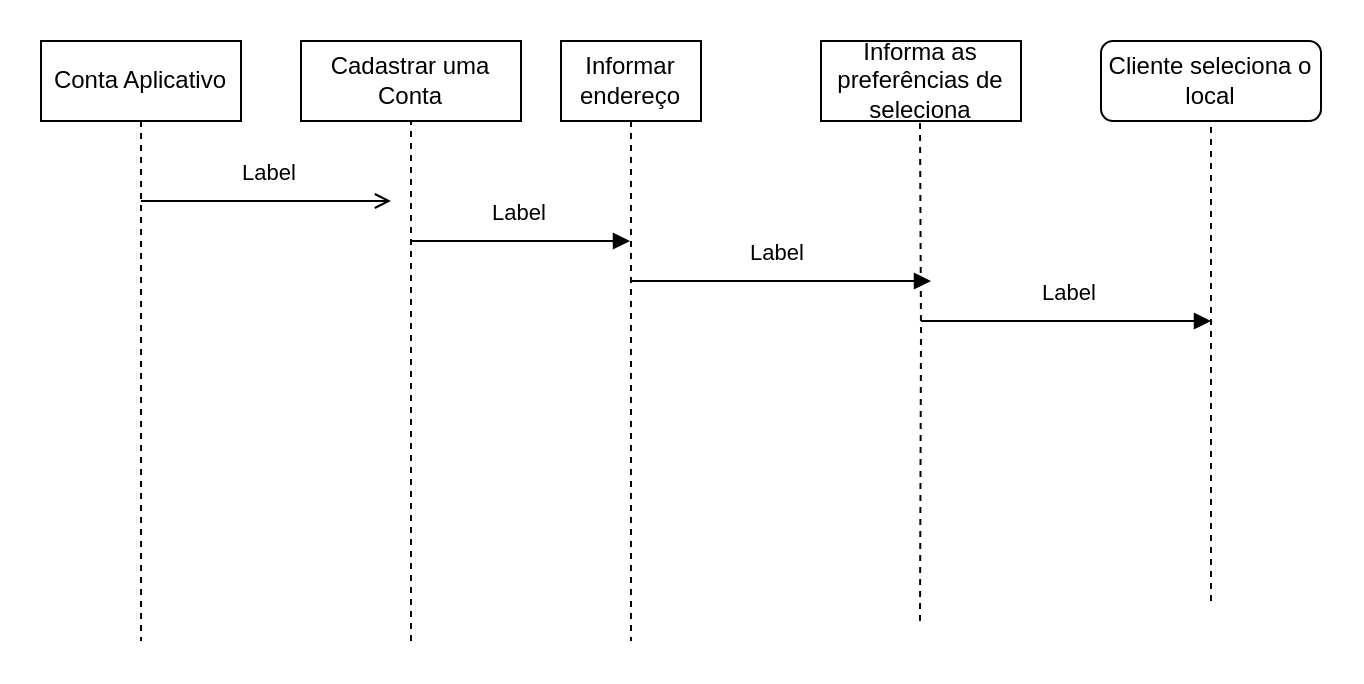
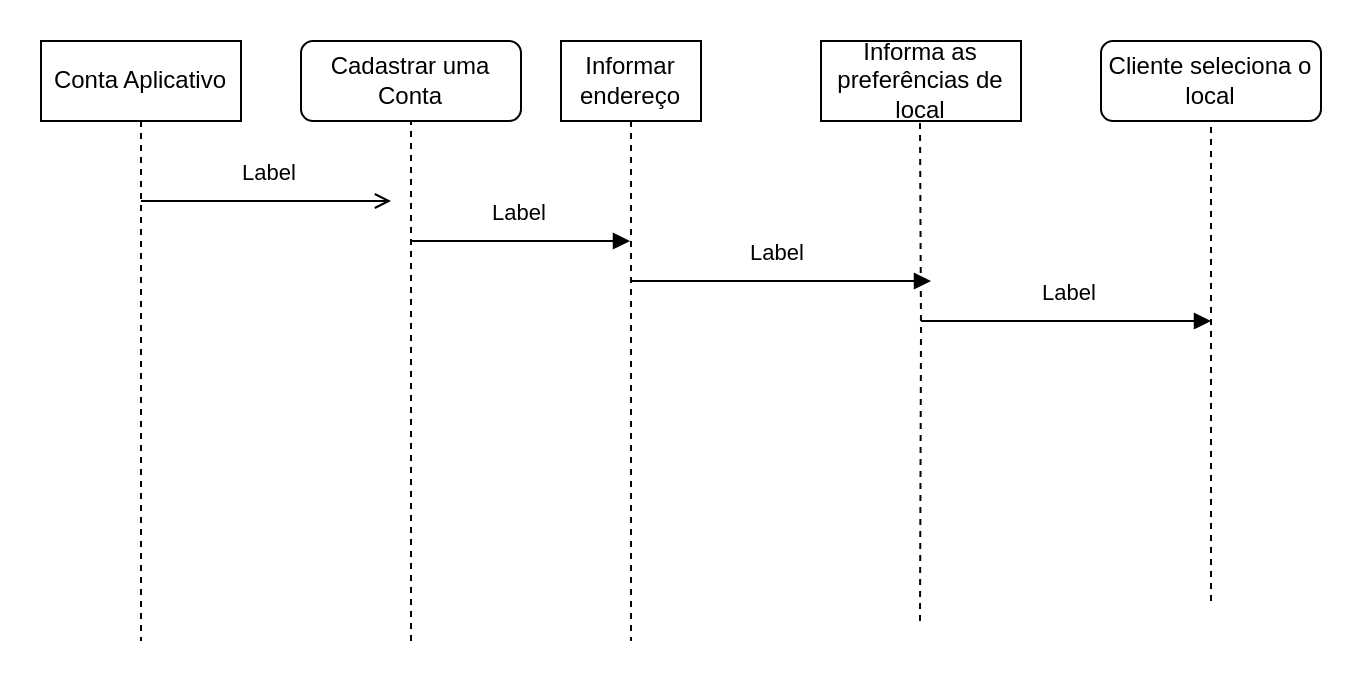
  <mxCell id="0" />
  <mxCell id="1" parent="0" />
  <mxCell id="2" value="Conta Aplicativo" style="shape=umlLifeline;perimeter=lifelinePerimeter;whiteSpace=wrap;html=1;container=0;dropTarget=0;collapsible=0;recursiveResize=0;outlineConnect=0;portConstraint=eastwest;newEdgeStyle={&quot;edgeStyle&quot;:&quot;elbowEdgeStyle&quot;,&quot;elbow&quot;:&quot;vertical&quot;,&quot;curved&quot;:0,&quot;rounded&quot;:0};" parent="1" vertex="1"><mxGeometry x="20" y="20" width="100" height="300" as="geometry" /></mxCell>
  <mxCell id="3" value="Informar endereço" style="shape=umlLifeline;perimeter=lifelinePerimeter;whiteSpace=wrap;html=1;container=0;dropTarget=0;collapsible=0;recursiveResize=0;outlineConnect=0;portConstraint=eastwest;newEdgeStyle={&quot;edgeStyle&quot;:&quot;elbowEdgeStyle&quot;,&quot;elbow&quot;:&quot;vertical&quot;,&quot;curved&quot;:0,&quot;rounded&quot;:0};" parent="1" vertex="1"><mxGeometry x="280" y="20" width="70" height="300" as="geometry" /></mxCell>
- <mxCell id="4" value="Informa as preferências de seleciona" style="rounded=0;whiteSpace=wrap;html=1;" parent="1" vertex="1"><mxGeometry x="410" y="20" width="100" height="40" as="geometry" /></mxCell>
+ <mxCell id="4" value="Informa as preferências de local" style="rounded=0;whiteSpace=wrap;html=1;" parent="1" vertex="1"><mxGeometry x="410" y="20" width="100" height="40" as="geometry" /></mxCell>
  <mxCell id="5" value="" style="endArrow=none;dashed=1;html=1;rounded=0;" parent="1" edge="1"><mxGeometry width="50" height="50" relative="1" as="geometry"><mxPoint x="459.5" y="310" as="sourcePoint" /><mxPoint x="459.5" y="60" as="targetPoint" /><Array as="points"><mxPoint x="460" y="165" /></Array></mxGeometry></mxCell>
- <mxCell id="6" value="Cadastrar uma Conta" style="rounded=0;whiteSpace=wrap;html=1;" parent="1" vertex="1"><mxGeometry x="150" y="20" width="110" height="40" as="geometry" /></mxCell>
+ <mxCell id="6" value="Cadastrar uma Conta" style="whiteSpace=wrap;html=1;rounded=1;" parent="1" vertex="1"><mxGeometry x="150" y="20" width="110" height="40" as="geometry" /></mxCell>
  <mxCell id="7" value="" style="endArrow=none;dashed=1;html=1;rounded=0;entryX=0.5;entryY=1;entryDx=0;entryDy=0;" parent="1" target="6" edge="1"><mxGeometry width="50" height="50" relative="1" as="geometry"><mxPoint x="205" y="320" as="sourcePoint" /><mxPoint x="290" y="140" as="targetPoint" /></mxGeometry></mxCell>
  <mxCell id="8" value="Cliente seleciona o local" style="whiteSpace=wrap;html=1;rounded=1;" parent="1" vertex="1"><mxGeometry x="550" y="20" width="110" height="40" as="geometry" /></mxCell>
  <mxCell id="9" value="" style="endArrow=none;dashed=1;html=1;rounded=0;entryX=0.5;entryY=1;entryDx=0;entryDy=0;" parent="1" target="8" edge="1"><mxGeometry width="50" height="50" relative="1" as="geometry"><mxPoint x="605" y="300" as="sourcePoint" /><mxPoint x="640" y="90" as="targetPoint" /></mxGeometry></mxCell>
  <mxCell id="10" value="" style="endArrow=open;html=1;rounded=0;endFill=0;" edge="1" parent="1"><mxGeometry relative="1" as="geometry"><mxPoint x="70" y="100" as="sourcePoint" /><mxPoint x="195" y="100" as="targetPoint" /><Array as="points"><mxPoint x="120" y="100" /><mxPoint x="150" y="100" /></Array></mxGeometry></mxCell>
  <mxCell id="11" value="Label" style="edgeLabel;resizable=0;html=1;align=center;verticalAlign=middle;" connectable="0" vertex="1" parent="10"><mxGeometry relative="1" as="geometry"><mxPoint y="-15" as="offset" /></mxGeometry></mxCell>
  <mxCell id="12" value="" style="endArrow=block;html=1;rounded=0;endFill=1;" edge="1" parent="1" target="3"><mxGeometry relative="1" as="geometry"><mxPoint x="205" y="120" as="sourcePoint" /><mxPoint x="324.5" y="100" as="targetPoint" /><Array as="points"><mxPoint x="310" y="120" /></Array></mxGeometry></mxCell>
  <mxCell id="13" value="Label" style="edgeLabel;resizable=0;html=1;align=center;verticalAlign=middle;" connectable="0" vertex="1" parent="12"><mxGeometry relative="1" as="geometry"><mxPoint x="-2" y="-15" as="offset" /></mxGeometry></mxCell>
  <mxCell id="14" value="" style="endArrow=block;html=1;rounded=0;endFill=1;" edge="1" parent="1" source="3"><mxGeometry relative="1" as="geometry"><mxPoint x="340" y="180" as="sourcePoint" /><mxPoint x="465" y="140" as="targetPoint" /><Array as="points"><mxPoint x="395" y="140" /></Array></mxGeometry></mxCell>
  <mxCell id="15" value="Label" style="edgeLabel;resizable=0;html=1;align=center;verticalAlign=middle;" connectable="0" vertex="1" parent="14"><mxGeometry relative="1" as="geometry"><mxPoint x="-2" y="-15" as="offset" /></mxGeometry></mxCell>
  <mxCell id="16" value="" style="endArrow=block;html=1;rounded=0;endFill=1;" edge="1" parent="1"><mxGeometry relative="1" as="geometry"><mxPoint x="460" y="160" as="sourcePoint" /><mxPoint x="605" y="160" as="targetPoint" /></mxGeometry></mxCell>
  <mxCell id="17" value="Label" style="edgeLabel;resizable=0;html=1;align=center;verticalAlign=middle;" connectable="0" vertex="1" parent="16"><mxGeometry relative="1" as="geometry"><mxPoint y="-15" as="offset" /></mxGeometry></mxCell>
